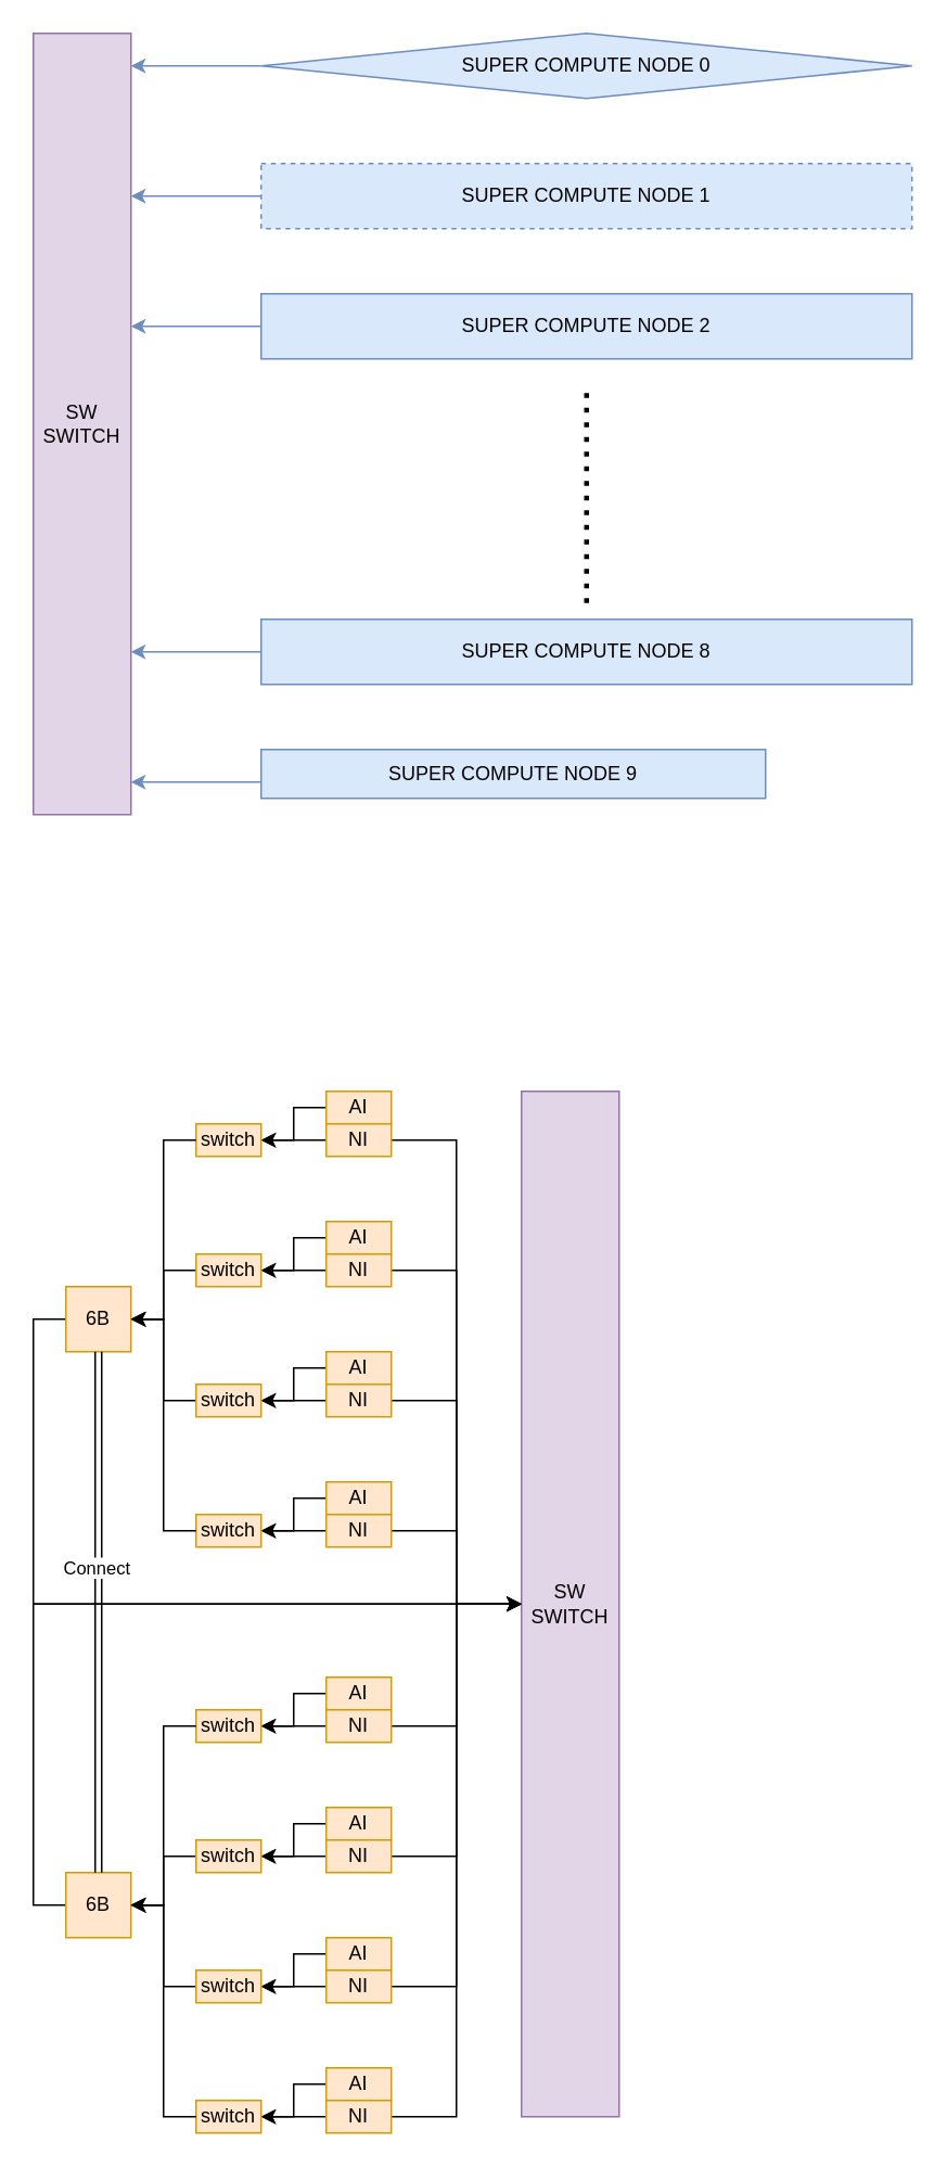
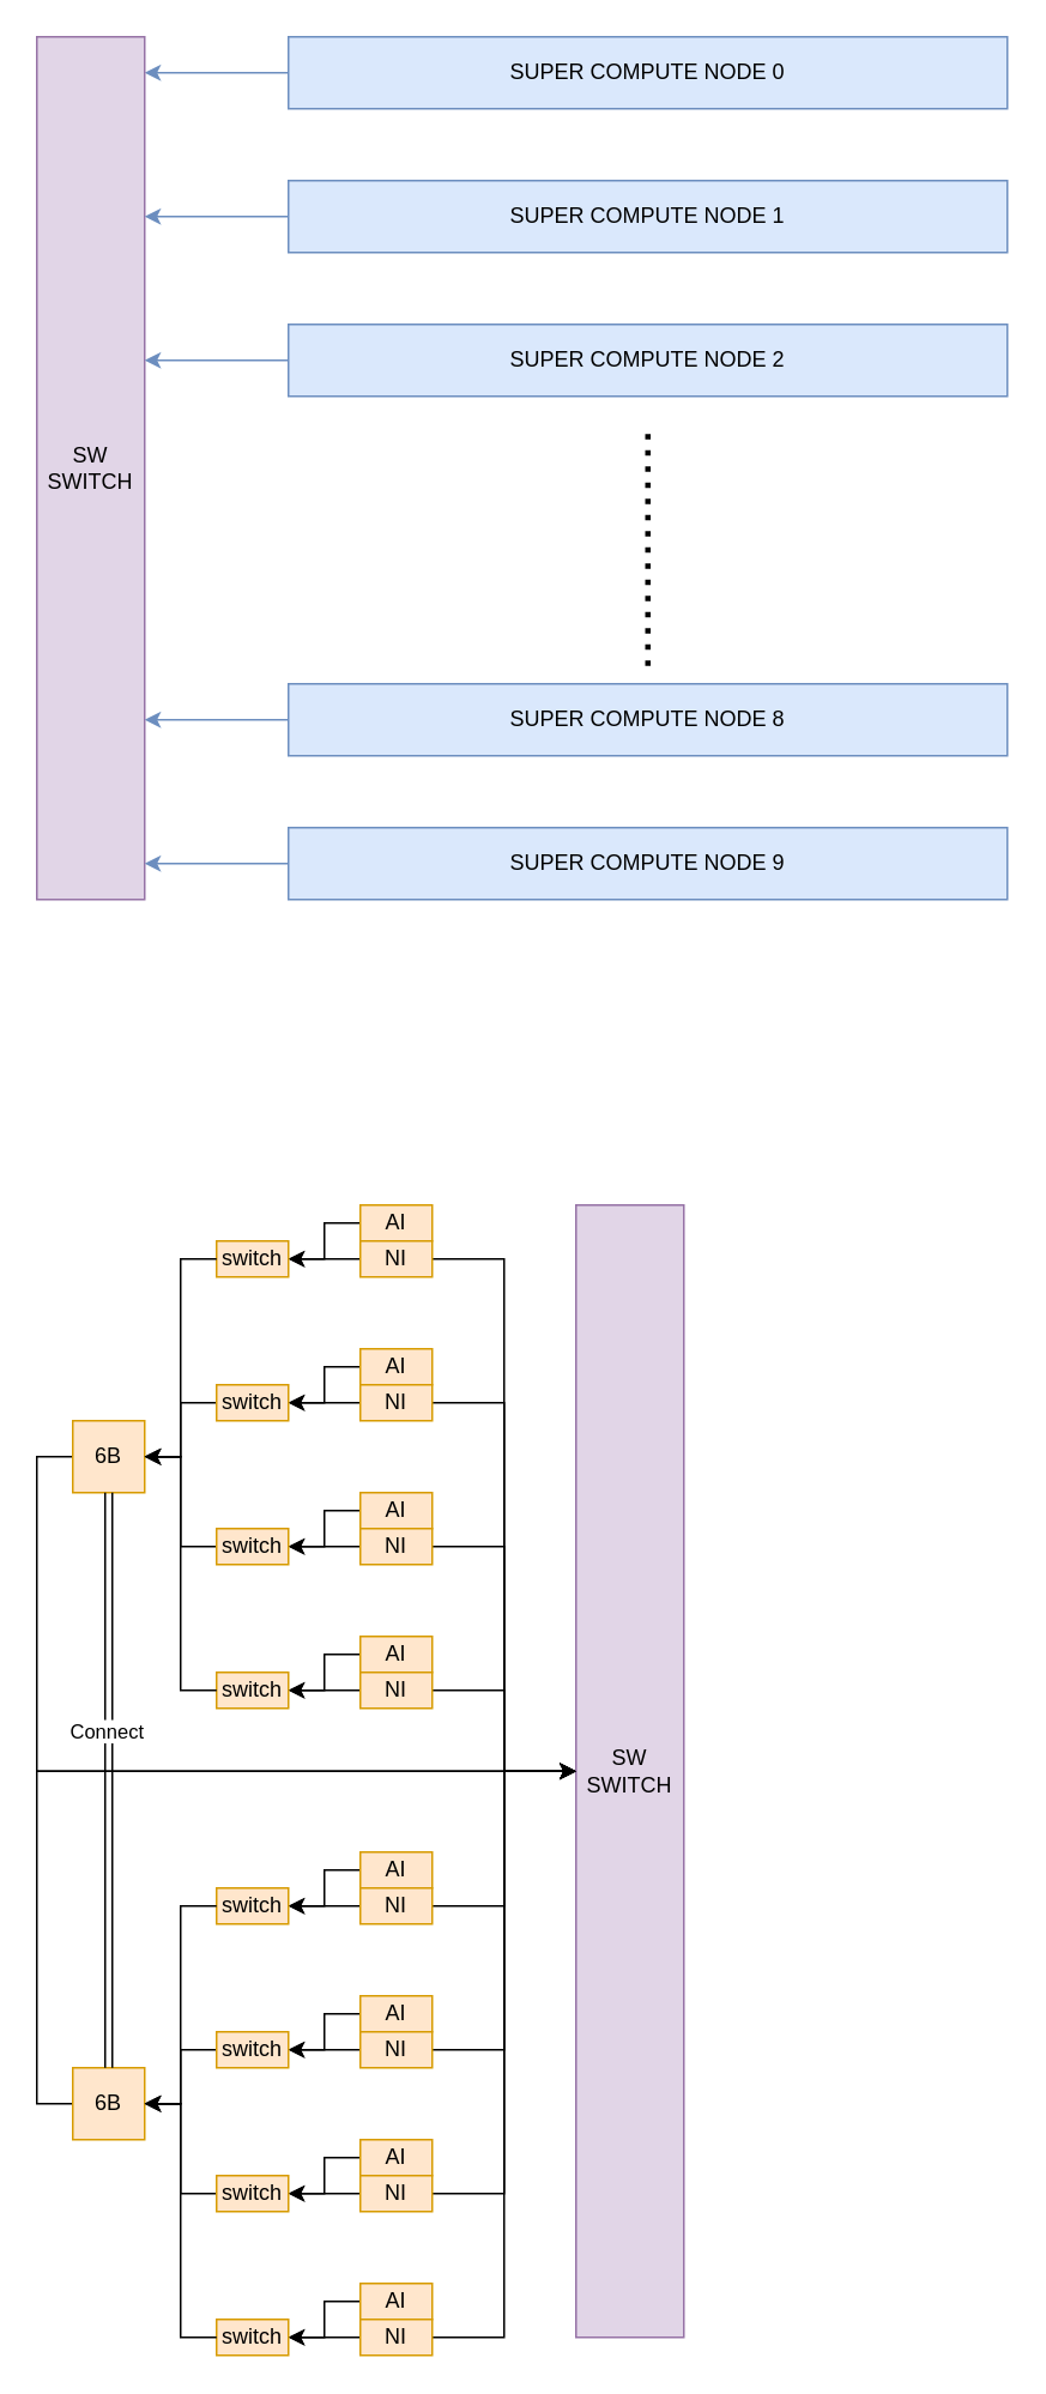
  <mxCell id="0" />
  <mxCell id="1" parent="0" />
  <mxCell id="2" value="" style="edgeStyle=orthogonalEdgeStyle;rounded=0;orthogonalLoop=1;jettySize=auto;html=1;fillColor=#dae8fc;strokeColor=#6c8ebf;" edge="1" parent="1" source="3" target="4"><mxGeometry relative="1" as="geometry"><Array as="points"><mxPoint x="110" y="40" /><mxPoint x="110" y="40" /></Array></mxGeometry></mxCell>
- <mxCell id="3" value="SUPER COMPUTE NODE 0" style="rhombus;whiteSpace=wrap;html=1;fillColor=#dae8fc;strokeColor=#6c8ebf;" vertex="1" parent="1"><mxGeometry x="160" y="20" width="400" height="40" as="geometry" /></mxCell>
+ <mxCell id="3" value="SUPER COMPUTE NODE 0" style="rounded=0;whiteSpace=wrap;html=1;fillColor=#dae8fc;strokeColor=#6c8ebf;" vertex="1" parent="1"><mxGeometry x="160" y="20" width="400" height="40" as="geometry" /></mxCell>
  <mxCell id="4" value="SW&lt;br&gt;SWITCH" style="rounded=0;whiteSpace=wrap;html=1;fillColor=#e1d5e7;strokeColor=#9673a6;" vertex="1" parent="1"><mxGeometry x="20" y="20" width="60" height="480" as="geometry" /></mxCell>
  <mxCell id="5" value="" style="edgeStyle=orthogonalEdgeStyle;rounded=0;orthogonalLoop=1;jettySize=auto;html=1;fillColor=#dae8fc;strokeColor=#6c8ebf;" edge="1" parent="1" source="6" target="4"><mxGeometry relative="1" as="geometry"><Array as="points"><mxPoint x="110" y="120" /><mxPoint x="110" y="120" /></Array></mxGeometry></mxCell>
- <mxCell id="6" value="SUPER COMPUTE NODE 1" style="rounded=0;whiteSpace=wrap;html=1;fillColor=#dae8fc;strokeColor=#6c8ebf;dashed=1;" vertex="1" parent="1"><mxGeometry x="160" y="100" width="400" height="40" as="geometry" /></mxCell>
+ <mxCell id="6" value="SUPER COMPUTE NODE 1" style="rounded=0;whiteSpace=wrap;html=1;fillColor=#dae8fc;strokeColor=#6c8ebf;" vertex="1" parent="1"><mxGeometry x="160" y="100" width="400" height="40" as="geometry" /></mxCell>
  <mxCell id="7" value="" style="edgeStyle=orthogonalEdgeStyle;rounded=0;orthogonalLoop=1;jettySize=auto;html=1;fillColor=#dae8fc;strokeColor=#6c8ebf;" edge="1" parent="1" source="8" target="4"><mxGeometry relative="1" as="geometry"><Array as="points"><mxPoint x="100" y="200" /><mxPoint x="100" y="200" /></Array></mxGeometry></mxCell>
  <mxCell id="8" value="SUPER COMPUTE NODE 2" style="rounded=0;whiteSpace=wrap;html=1;fillColor=#dae8fc;strokeColor=#6c8ebf;" vertex="1" parent="1"><mxGeometry x="160" y="180" width="400" height="40" as="geometry" /></mxCell>
  <mxCell id="9" value="" style="edgeStyle=orthogonalEdgeStyle;rounded=0;orthogonalLoop=1;jettySize=auto;html=1;fillColor=#dae8fc;strokeColor=#6c8ebf;" edge="1" parent="1" source="10" target="4"><mxGeometry relative="1" as="geometry"><Array as="points"><mxPoint x="90" y="480" /><mxPoint x="90" y="480" /></Array></mxGeometry></mxCell>
- <mxCell id="10" value="SUPER COMPUTE NODE 9" style="rounded=0;whiteSpace=wrap;html=1;fillColor=#dae8fc;strokeColor=#6c8ebf;" vertex="1" parent="1"><mxGeometry x="160" y="460" width="310" height="30" as="geometry" /></mxCell>
+ <mxCell id="10" value="SUPER COMPUTE NODE 9" style="rounded=0;whiteSpace=wrap;html=1;fillColor=#dae8fc;strokeColor=#6c8ebf;" vertex="1" parent="1"><mxGeometry x="160" y="460" width="400" height="40" as="geometry" /></mxCell>
  <mxCell id="11" value="" style="edgeStyle=orthogonalEdgeStyle;rounded=0;orthogonalLoop=1;jettySize=auto;html=1;fillColor=#dae8fc;strokeColor=#6c8ebf;" edge="1" parent="1" source="12" target="4"><mxGeometry relative="1" as="geometry"><Array as="points"><mxPoint x="90" y="400" /><mxPoint x="90" y="400" /></Array></mxGeometry></mxCell>
  <mxCell id="12" value="SUPER COMPUTE NODE 8" style="rounded=0;whiteSpace=wrap;html=1;fillColor=#dae8fc;strokeColor=#6c8ebf;" vertex="1" parent="1"><mxGeometry x="160" y="380" width="400" height="40" as="geometry" /></mxCell>
  <mxCell id="13" value="" style="endArrow=none;dashed=1;html=1;dashPattern=1 2;strokeWidth=3;rounded=0;" edge="1" parent="1"><mxGeometry width="50" height="50" relative="1" as="geometry"><mxPoint x="360" y="370" as="sourcePoint" /><mxPoint x="360" y="240" as="targetPoint" /></mxGeometry></mxCell>
  <mxCell id="14" value="" style="edgeStyle=orthogonalEdgeStyle;rounded=0;orthogonalLoop=1;jettySize=auto;html=1;entryX=0;entryY=0.5;entryDx=0;entryDy=0;" edge="1" parent="1" source="15" target="44"><mxGeometry relative="1" as="geometry"><Array as="points"><mxPoint x="20" y="810" /><mxPoint x="20" y="985" /></Array></mxGeometry></mxCell>
  <mxCell id="15" value="6B" style="rounded=0;whiteSpace=wrap;html=1;fillColor=#ffe6cc;strokeColor=#d79b00;" vertex="1" parent="1"><mxGeometry x="40" y="790" width="40" height="40" as="geometry" /></mxCell>
  <mxCell id="16" value="" style="edgeStyle=orthogonalEdgeStyle;rounded=0;orthogonalLoop=1;jettySize=auto;html=1;" edge="1" parent="1" source="17" target="36"><mxGeometry relative="1" as="geometry" /></mxCell>
  <mxCell id="17" value="AI" style="rounded=0;whiteSpace=wrap;html=1;fillColor=#ffe6cc;strokeColor=#d79b00;" vertex="1" parent="1"><mxGeometry x="200" y="670" width="40" height="20" as="geometry" /></mxCell>
  <mxCell id="18" value="" style="edgeStyle=orthogonalEdgeStyle;rounded=0;orthogonalLoop=1;jettySize=auto;html=1;" edge="1" parent="1" source="20" target="36"><mxGeometry relative="1" as="geometry" /></mxCell>
  <mxCell id="19" value="" style="edgeStyle=orthogonalEdgeStyle;rounded=0;orthogonalLoop=1;jettySize=auto;html=1;" edge="1" parent="1" source="20" target="44"><mxGeometry relative="1" as="geometry" /></mxCell>
  <mxCell id="20" value="NI" style="rounded=0;whiteSpace=wrap;html=1;fillColor=#ffe6cc;strokeColor=#d79b00;" vertex="1" parent="1"><mxGeometry x="200" y="690" width="40" height="20" as="geometry" /></mxCell>
  <mxCell id="21" value="" style="edgeStyle=orthogonalEdgeStyle;rounded=0;orthogonalLoop=1;jettySize=auto;html=1;" edge="1" parent="1" source="22" target="38"><mxGeometry relative="1" as="geometry" /></mxCell>
  <mxCell id="22" value="AI" style="rounded=0;whiteSpace=wrap;html=1;fillColor=#ffe6cc;strokeColor=#d79b00;" vertex="1" parent="1"><mxGeometry x="200" y="750" width="40" height="20" as="geometry" /></mxCell>
  <mxCell id="23" value="" style="edgeStyle=orthogonalEdgeStyle;rounded=0;orthogonalLoop=1;jettySize=auto;html=1;" edge="1" parent="1" source="25" target="38"><mxGeometry relative="1" as="geometry" /></mxCell>
  <mxCell id="24" value="" style="edgeStyle=orthogonalEdgeStyle;rounded=0;orthogonalLoop=1;jettySize=auto;html=1;" edge="1" parent="1" source="25" target="44"><mxGeometry relative="1" as="geometry" /></mxCell>
  <mxCell id="25" value="NI" style="rounded=0;whiteSpace=wrap;html=1;fillColor=#ffe6cc;strokeColor=#d79b00;" vertex="1" parent="1"><mxGeometry x="200" y="770" width="40" height="20" as="geometry" /></mxCell>
  <mxCell id="26" value="" style="edgeStyle=orthogonalEdgeStyle;rounded=0;orthogonalLoop=1;jettySize=auto;html=1;" edge="1" parent="1" source="27" target="40"><mxGeometry relative="1" as="geometry" /></mxCell>
  <mxCell id="27" value="AI" style="rounded=0;whiteSpace=wrap;html=1;fillColor=#ffe6cc;strokeColor=#d79b00;" vertex="1" parent="1"><mxGeometry x="200" y="830" width="40" height="20" as="geometry" /></mxCell>
  <mxCell id="28" value="" style="edgeStyle=orthogonalEdgeStyle;rounded=0;orthogonalLoop=1;jettySize=auto;html=1;" edge="1" parent="1" source="30" target="40"><mxGeometry relative="1" as="geometry" /></mxCell>
  <mxCell id="29" value="" style="edgeStyle=orthogonalEdgeStyle;rounded=0;orthogonalLoop=1;jettySize=auto;html=1;" edge="1" parent="1" source="30" target="44"><mxGeometry relative="1" as="geometry" /></mxCell>
  <mxCell id="30" value="NI" style="rounded=0;whiteSpace=wrap;html=1;fillColor=#ffe6cc;strokeColor=#d79b00;" vertex="1" parent="1"><mxGeometry x="200" y="850" width="40" height="20" as="geometry" /></mxCell>
  <mxCell id="31" value="" style="edgeStyle=orthogonalEdgeStyle;rounded=0;orthogonalLoop=1;jettySize=auto;html=1;" edge="1" parent="1" source="32" target="41"><mxGeometry relative="1" as="geometry" /></mxCell>
  <mxCell id="32" value="AI" style="rounded=0;whiteSpace=wrap;html=1;fillColor=#ffe6cc;strokeColor=#d79b00;" vertex="1" parent="1"><mxGeometry x="200" y="910" width="40" height="20" as="geometry" /></mxCell>
  <mxCell id="33" value="" style="edgeStyle=orthogonalEdgeStyle;rounded=0;orthogonalLoop=1;jettySize=auto;html=1;" edge="1" parent="1" source="35" target="41"><mxGeometry relative="1" as="geometry" /></mxCell>
  <mxCell id="34" value="" style="edgeStyle=orthogonalEdgeStyle;rounded=0;orthogonalLoop=1;jettySize=auto;html=1;" edge="1" parent="1" source="35" target="44"><mxGeometry relative="1" as="geometry" /></mxCell>
  <mxCell id="35" value="NI" style="rounded=0;whiteSpace=wrap;html=1;fillColor=#ffe6cc;strokeColor=#d79b00;" vertex="1" parent="1"><mxGeometry x="200" y="930" width="40" height="20" as="geometry" /></mxCell>
  <mxCell id="36" value="switch" style="rounded=0;whiteSpace=wrap;html=1;fillColor=#ffe6cc;strokeColor=#d79b00;" vertex="1" parent="1"><mxGeometry x="120" y="690" width="40" height="20" as="geometry" /></mxCell>
  <mxCell id="37" value="" style="edgeStyle=orthogonalEdgeStyle;rounded=0;orthogonalLoop=1;jettySize=auto;html=1;" edge="1" parent="1" source="38" target="15"><mxGeometry relative="1" as="geometry" /></mxCell>
  <mxCell id="38" value="switch" style="rounded=0;whiteSpace=wrap;html=1;fillColor=#ffe6cc;strokeColor=#d79b00;" vertex="1" parent="1"><mxGeometry x="120" y="770" width="40" height="20" as="geometry" /></mxCell>
  <mxCell id="39" value="" style="edgeStyle=orthogonalEdgeStyle;rounded=0;orthogonalLoop=1;jettySize=auto;html=1;entryX=1;entryY=0.5;entryDx=0;entryDy=0;" edge="1" parent="1" source="40" target="15"><mxGeometry relative="1" as="geometry" /></mxCell>
  <mxCell id="40" value="switch" style="rounded=0;whiteSpace=wrap;html=1;fillColor=#ffe6cc;strokeColor=#d79b00;" vertex="1" parent="1"><mxGeometry x="120" y="850" width="40" height="20" as="geometry" /></mxCell>
  <mxCell id="41" value="switch" style="rounded=0;whiteSpace=wrap;html=1;fillColor=#ffe6cc;strokeColor=#d79b00;" vertex="1" parent="1"><mxGeometry x="120" y="930" width="40" height="20" as="geometry" /></mxCell>
  <mxCell id="42" value="" style="edgeStyle=orthogonalEdgeStyle;rounded=0;orthogonalLoop=1;jettySize=auto;html=1;entryX=1;entryY=0.5;entryDx=0;entryDy=0;exitX=0;exitY=0.5;exitDx=0;exitDy=0;" edge="1" parent="1" source="41" target="15"><mxGeometry relative="1" as="geometry"><mxPoint x="130" y="870" as="sourcePoint" /><mxPoint x="90" y="820" as="targetPoint" /><Array as="points"><mxPoint x="100" y="940" /><mxPoint x="100" y="810" /></Array></mxGeometry></mxCell>
  <mxCell id="43" value="" style="edgeStyle=orthogonalEdgeStyle;rounded=0;orthogonalLoop=1;jettySize=auto;html=1;exitX=0;exitY=0.5;exitDx=0;exitDy=0;entryX=1;entryY=0.5;entryDx=0;entryDy=0;" edge="1" parent="1" source="36" target="15"><mxGeometry relative="1" as="geometry"><mxPoint x="130" y="730" as="sourcePoint" /><mxPoint x="90" y="760" as="targetPoint" /></mxGeometry></mxCell>
  <mxCell id="44" value="SW&lt;br&gt;SWITCH" style="rounded=0;whiteSpace=wrap;html=1;fillColor=#e1d5e7;strokeColor=#9673a6;" vertex="1" parent="1"><mxGeometry x="320" y="670" width="60" height="630" as="geometry" /></mxCell>
  <mxCell id="45" value="" style="edgeStyle=orthogonalEdgeStyle;rounded=0;orthogonalLoop=1;jettySize=auto;html=1;entryX=0;entryY=0.5;entryDx=0;entryDy=0;" edge="1" parent="1" source="46" target="44"><mxGeometry relative="1" as="geometry"><Array as="points"><mxPoint x="20" y="1170" /><mxPoint x="20" y="985" /></Array></mxGeometry></mxCell>
  <mxCell id="46" value="6B" style="rounded=0;whiteSpace=wrap;html=1;fillColor=#ffe6cc;strokeColor=#d79b00;" vertex="1" parent="1"><mxGeometry x="40" y="1150" width="40" height="40" as="geometry" /></mxCell>
  <mxCell id="47" value="" style="edgeStyle=orthogonalEdgeStyle;rounded=0;orthogonalLoop=1;jettySize=auto;html=1;" edge="1" parent="1" source="48" target="67"><mxGeometry relative="1" as="geometry" /></mxCell>
  <mxCell id="48" value="AI" style="rounded=0;whiteSpace=wrap;html=1;fillColor=#ffe6cc;strokeColor=#d79b00;" vertex="1" parent="1"><mxGeometry x="200" y="1030" width="40" height="20" as="geometry" /></mxCell>
  <mxCell id="49" value="" style="edgeStyle=orthogonalEdgeStyle;rounded=0;orthogonalLoop=1;jettySize=auto;html=1;" edge="1" parent="1" source="51" target="67"><mxGeometry relative="1" as="geometry" /></mxCell>
  <mxCell id="50" value="" style="edgeStyle=orthogonalEdgeStyle;rounded=0;orthogonalLoop=1;jettySize=auto;html=1;entryX=0;entryY=0.5;entryDx=0;entryDy=0;" edge="1" parent="1" source="51" target="44"><mxGeometry relative="1" as="geometry" /></mxCell>
  <mxCell id="51" value="NI" style="rounded=0;whiteSpace=wrap;html=1;fillColor=#ffe6cc;strokeColor=#d79b00;" vertex="1" parent="1"><mxGeometry x="200" y="1050" width="40" height="20" as="geometry" /></mxCell>
  <mxCell id="52" value="" style="edgeStyle=orthogonalEdgeStyle;rounded=0;orthogonalLoop=1;jettySize=auto;html=1;" edge="1" parent="1" source="53" target="69"><mxGeometry relative="1" as="geometry" /></mxCell>
  <mxCell id="53" value="AI" style="rounded=0;whiteSpace=wrap;html=1;fillColor=#ffe6cc;strokeColor=#d79b00;" vertex="1" parent="1"><mxGeometry x="200" y="1110" width="40" height="20" as="geometry" /></mxCell>
  <mxCell id="54" value="" style="edgeStyle=orthogonalEdgeStyle;rounded=0;orthogonalLoop=1;jettySize=auto;html=1;" edge="1" parent="1" source="56" target="69"><mxGeometry relative="1" as="geometry" /></mxCell>
  <mxCell id="55" value="" style="edgeStyle=orthogonalEdgeStyle;rounded=0;orthogonalLoop=1;jettySize=auto;html=1;entryX=0;entryY=0.5;entryDx=0;entryDy=0;" edge="1" parent="1" source="56" target="44"><mxGeometry relative="1" as="geometry" /></mxCell>
  <mxCell id="56" value="NI" style="rounded=0;whiteSpace=wrap;html=1;fillColor=#ffe6cc;strokeColor=#d79b00;" vertex="1" parent="1"><mxGeometry x="200" y="1130" width="40" height="20" as="geometry" /></mxCell>
  <mxCell id="57" value="" style="edgeStyle=orthogonalEdgeStyle;rounded=0;orthogonalLoop=1;jettySize=auto;html=1;" edge="1" parent="1" source="58" target="71"><mxGeometry relative="1" as="geometry" /></mxCell>
  <mxCell id="58" value="AI" style="rounded=0;whiteSpace=wrap;html=1;fillColor=#ffe6cc;strokeColor=#d79b00;" vertex="1" parent="1"><mxGeometry x="200" y="1190" width="40" height="20" as="geometry" /></mxCell>
  <mxCell id="59" value="" style="edgeStyle=orthogonalEdgeStyle;rounded=0;orthogonalLoop=1;jettySize=auto;html=1;" edge="1" parent="1" source="61" target="71"><mxGeometry relative="1" as="geometry" /></mxCell>
  <mxCell id="60" value="" style="edgeStyle=orthogonalEdgeStyle;rounded=0;orthogonalLoop=1;jettySize=auto;html=1;entryX=0;entryY=0.5;entryDx=0;entryDy=0;" edge="1" parent="1" source="61" target="44"><mxGeometry relative="1" as="geometry" /></mxCell>
  <mxCell id="61" value="NI" style="rounded=0;whiteSpace=wrap;html=1;fillColor=#ffe6cc;strokeColor=#d79b00;" vertex="1" parent="1"><mxGeometry x="200" y="1210" width="40" height="20" as="geometry" /></mxCell>
  <mxCell id="62" value="" style="edgeStyle=orthogonalEdgeStyle;rounded=0;orthogonalLoop=1;jettySize=auto;html=1;" edge="1" parent="1" source="63" target="72"><mxGeometry relative="1" as="geometry" /></mxCell>
  <mxCell id="63" value="AI" style="rounded=0;whiteSpace=wrap;html=1;fillColor=#ffe6cc;strokeColor=#d79b00;" vertex="1" parent="1"><mxGeometry x="200" y="1270" width="40" height="20" as="geometry" /></mxCell>
  <mxCell id="64" value="" style="edgeStyle=orthogonalEdgeStyle;rounded=0;orthogonalLoop=1;jettySize=auto;html=1;" edge="1" parent="1" source="66" target="72"><mxGeometry relative="1" as="geometry" /></mxCell>
  <mxCell id="65" value="" style="edgeStyle=orthogonalEdgeStyle;rounded=0;orthogonalLoop=1;jettySize=auto;html=1;entryX=0;entryY=0.5;entryDx=0;entryDy=0;" edge="1" parent="1" source="66" target="44"><mxGeometry relative="1" as="geometry" /></mxCell>
  <mxCell id="66" value="NI" style="rounded=0;whiteSpace=wrap;html=1;fillColor=#ffe6cc;strokeColor=#d79b00;" vertex="1" parent="1"><mxGeometry x="200" y="1290" width="40" height="20" as="geometry" /></mxCell>
  <mxCell id="67" value="switch" style="rounded=0;whiteSpace=wrap;html=1;fillColor=#ffe6cc;strokeColor=#d79b00;" vertex="1" parent="1"><mxGeometry x="120" y="1050" width="40" height="20" as="geometry" /></mxCell>
  <mxCell id="68" value="" style="edgeStyle=orthogonalEdgeStyle;rounded=0;orthogonalLoop=1;jettySize=auto;html=1;" edge="1" parent="1" source="69" target="46"><mxGeometry relative="1" as="geometry" /></mxCell>
  <mxCell id="69" value="switch" style="rounded=0;whiteSpace=wrap;html=1;fillColor=#ffe6cc;strokeColor=#d79b00;" vertex="1" parent="1"><mxGeometry x="120" y="1130" width="40" height="20" as="geometry" /></mxCell>
  <mxCell id="70" value="" style="edgeStyle=orthogonalEdgeStyle;rounded=0;orthogonalLoop=1;jettySize=auto;html=1;entryX=1;entryY=0.5;entryDx=0;entryDy=0;" edge="1" parent="1" source="71" target="46"><mxGeometry relative="1" as="geometry" /></mxCell>
  <mxCell id="71" value="switch" style="rounded=0;whiteSpace=wrap;html=1;fillColor=#ffe6cc;strokeColor=#d79b00;" vertex="1" parent="1"><mxGeometry x="120" y="1210" width="40" height="20" as="geometry" /></mxCell>
  <mxCell id="72" value="switch" style="rounded=0;whiteSpace=wrap;html=1;fillColor=#ffe6cc;strokeColor=#d79b00;" vertex="1" parent="1"><mxGeometry x="120" y="1290" width="40" height="20" as="geometry" /></mxCell>
  <mxCell id="73" value="" style="edgeStyle=orthogonalEdgeStyle;rounded=0;orthogonalLoop=1;jettySize=auto;html=1;entryX=1;entryY=0.5;entryDx=0;entryDy=0;exitX=0;exitY=0.5;exitDx=0;exitDy=0;" edge="1" parent="1" source="72" target="46"><mxGeometry relative="1" as="geometry"><mxPoint x="130" y="1230" as="sourcePoint" /><mxPoint x="90" y="1180" as="targetPoint" /><Array as="points"><mxPoint x="100" y="1300" /><mxPoint x="100" y="1170" /></Array></mxGeometry></mxCell>
  <mxCell id="74" value="" style="edgeStyle=orthogonalEdgeStyle;rounded=0;orthogonalLoop=1;jettySize=auto;html=1;exitX=0;exitY=0.5;exitDx=0;exitDy=0;entryX=1;entryY=0.5;entryDx=0;entryDy=0;" edge="1" parent="1" source="67" target="46"><mxGeometry relative="1" as="geometry"><mxPoint x="130" y="1090" as="sourcePoint" /><mxPoint x="90" y="1120" as="targetPoint" /></mxGeometry></mxCell>
  <mxCell id="75" value="" style="endArrow=classic;startArrow=classic;html=1;rounded=0;exitX=0.5;exitY=0;exitDx=0;exitDy=0;entryX=0.5;entryY=1;entryDx=0;entryDy=0;shape=link;" edge="1" parent="1" source="46" target="15"><mxGeometry width="50" height="50" relative="1" as="geometry"><mxPoint x="260" y="980" as="sourcePoint" /><mxPoint x="20" y="840" as="targetPoint" /></mxGeometry></mxCell>
  <mxCell id="76" value="Connect" style="edgeLabel;html=1;align=center;verticalAlign=middle;resizable=0;points=[];" vertex="1" connectable="0" parent="75"><mxGeometry x="0.175" y="2" relative="1" as="geometry"><mxPoint as="offset" /></mxGeometry></mxCell>
